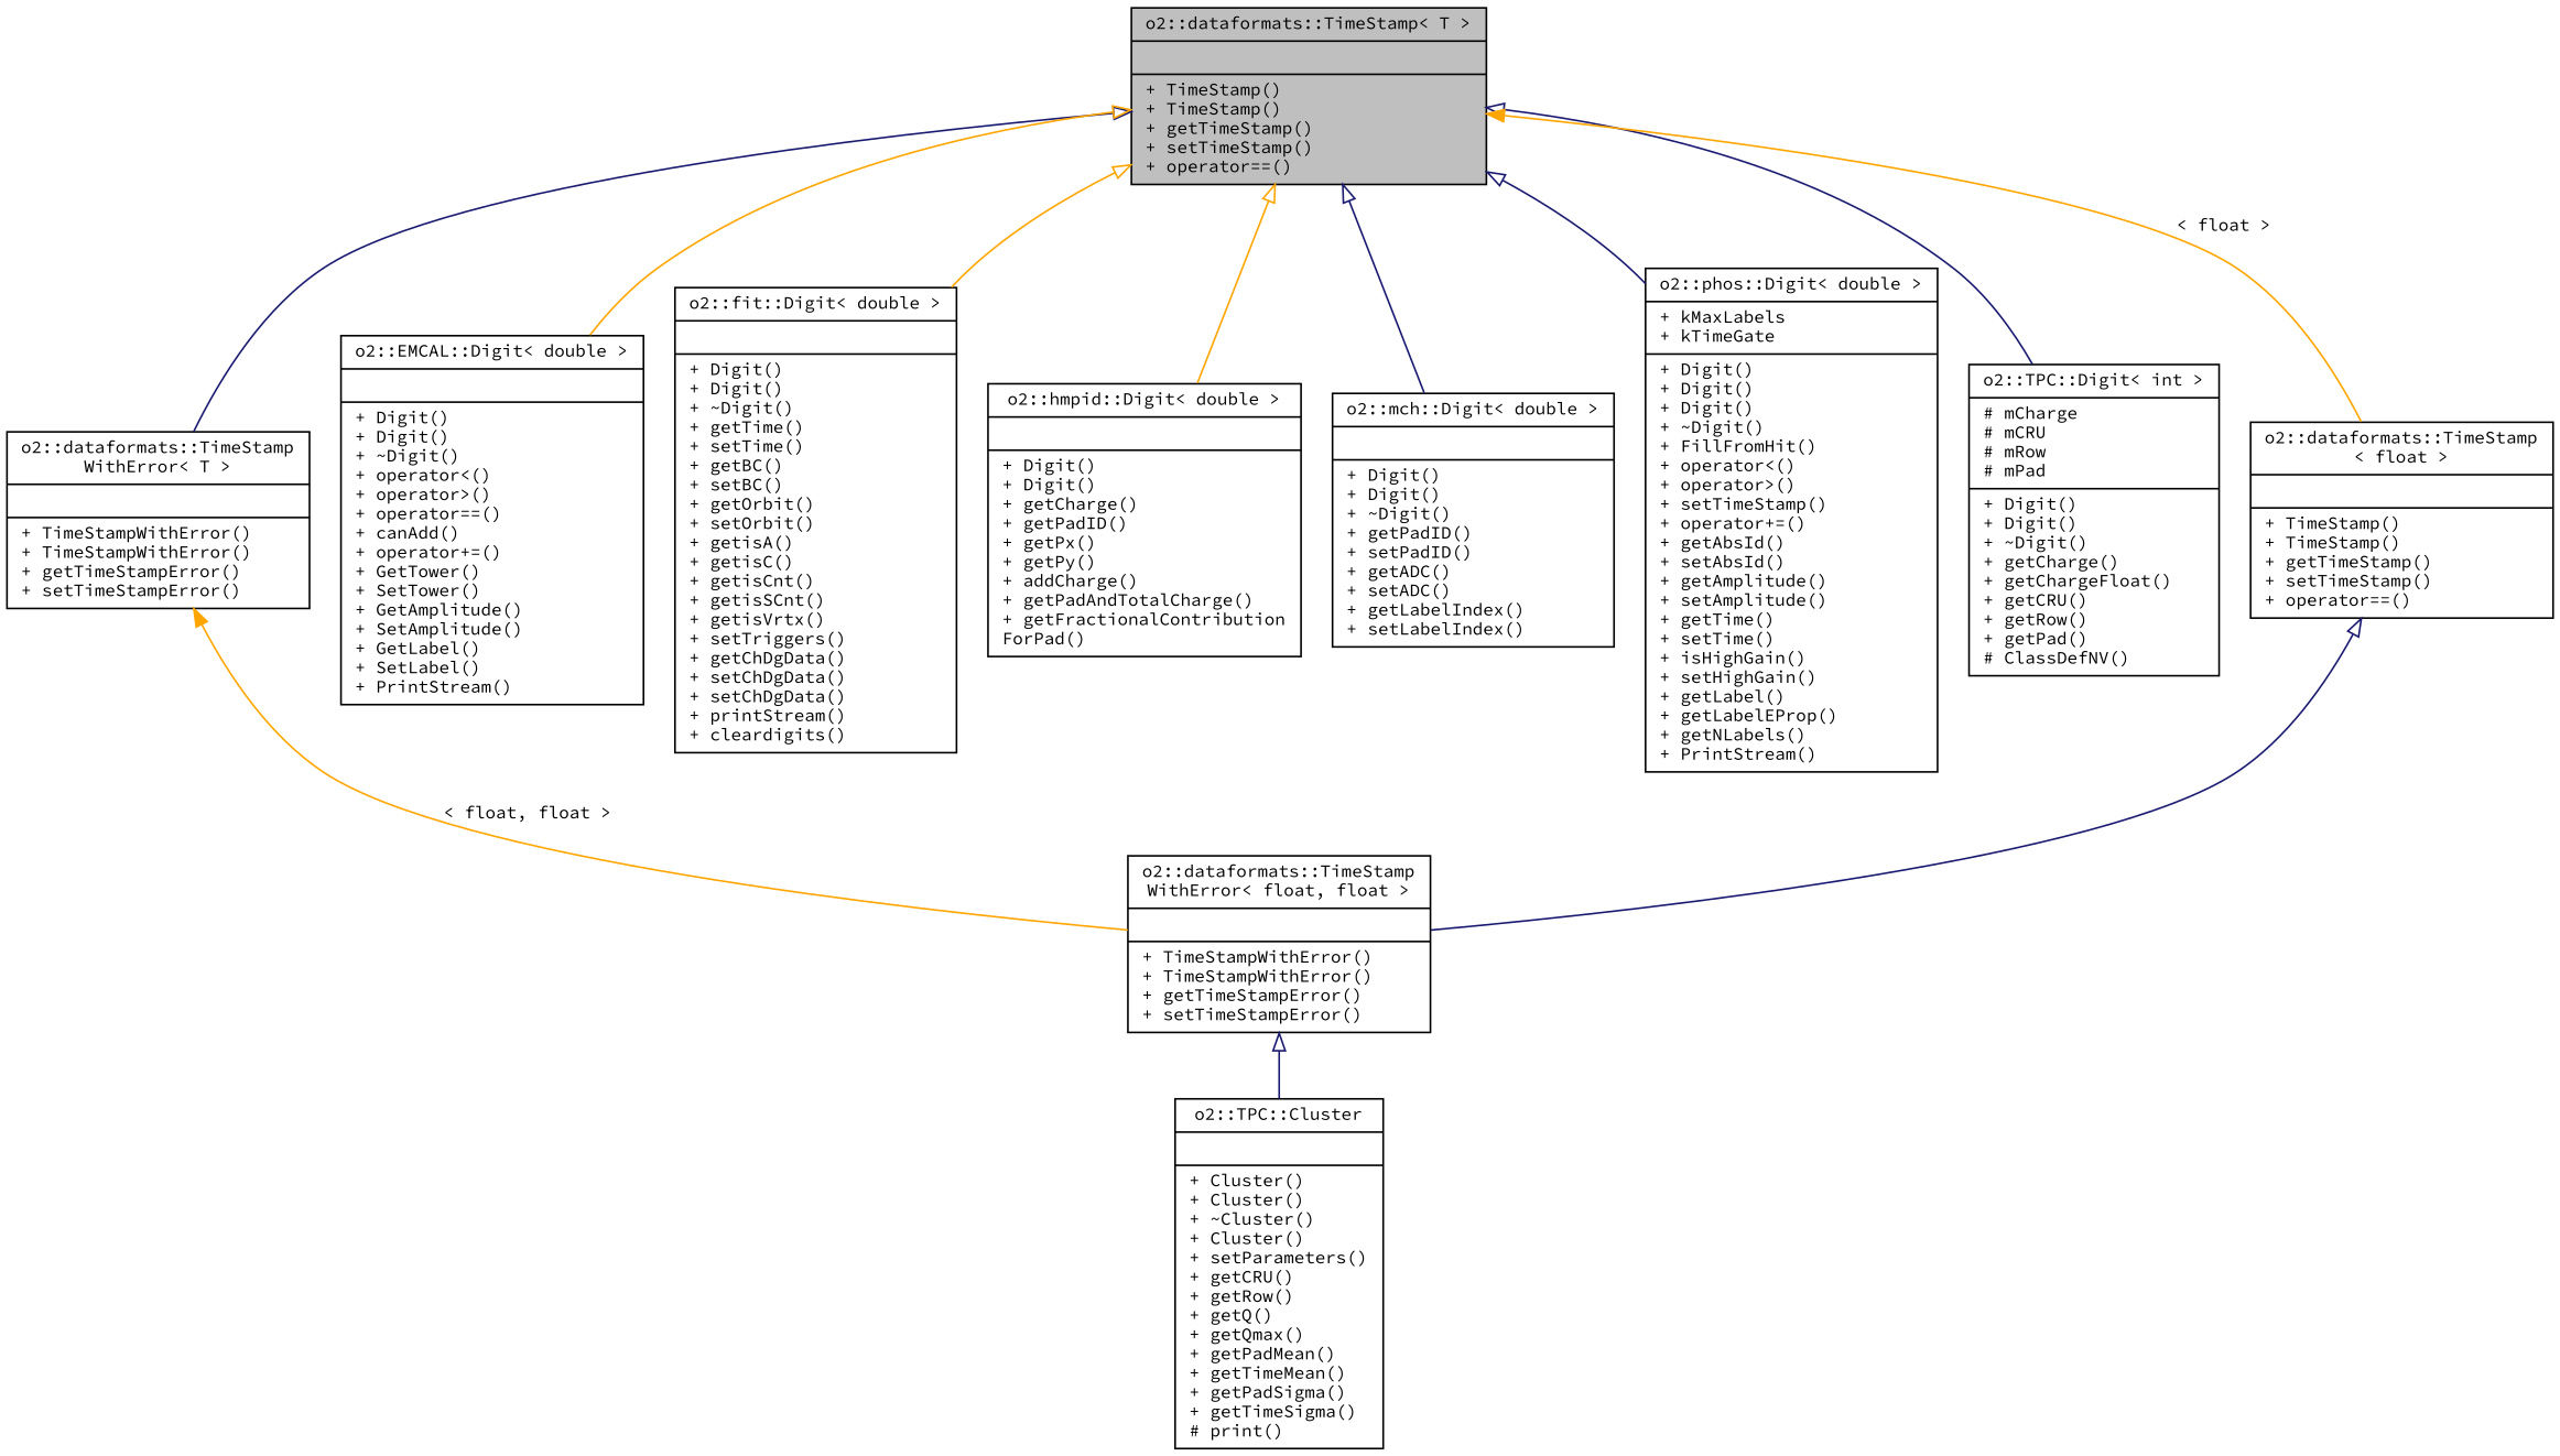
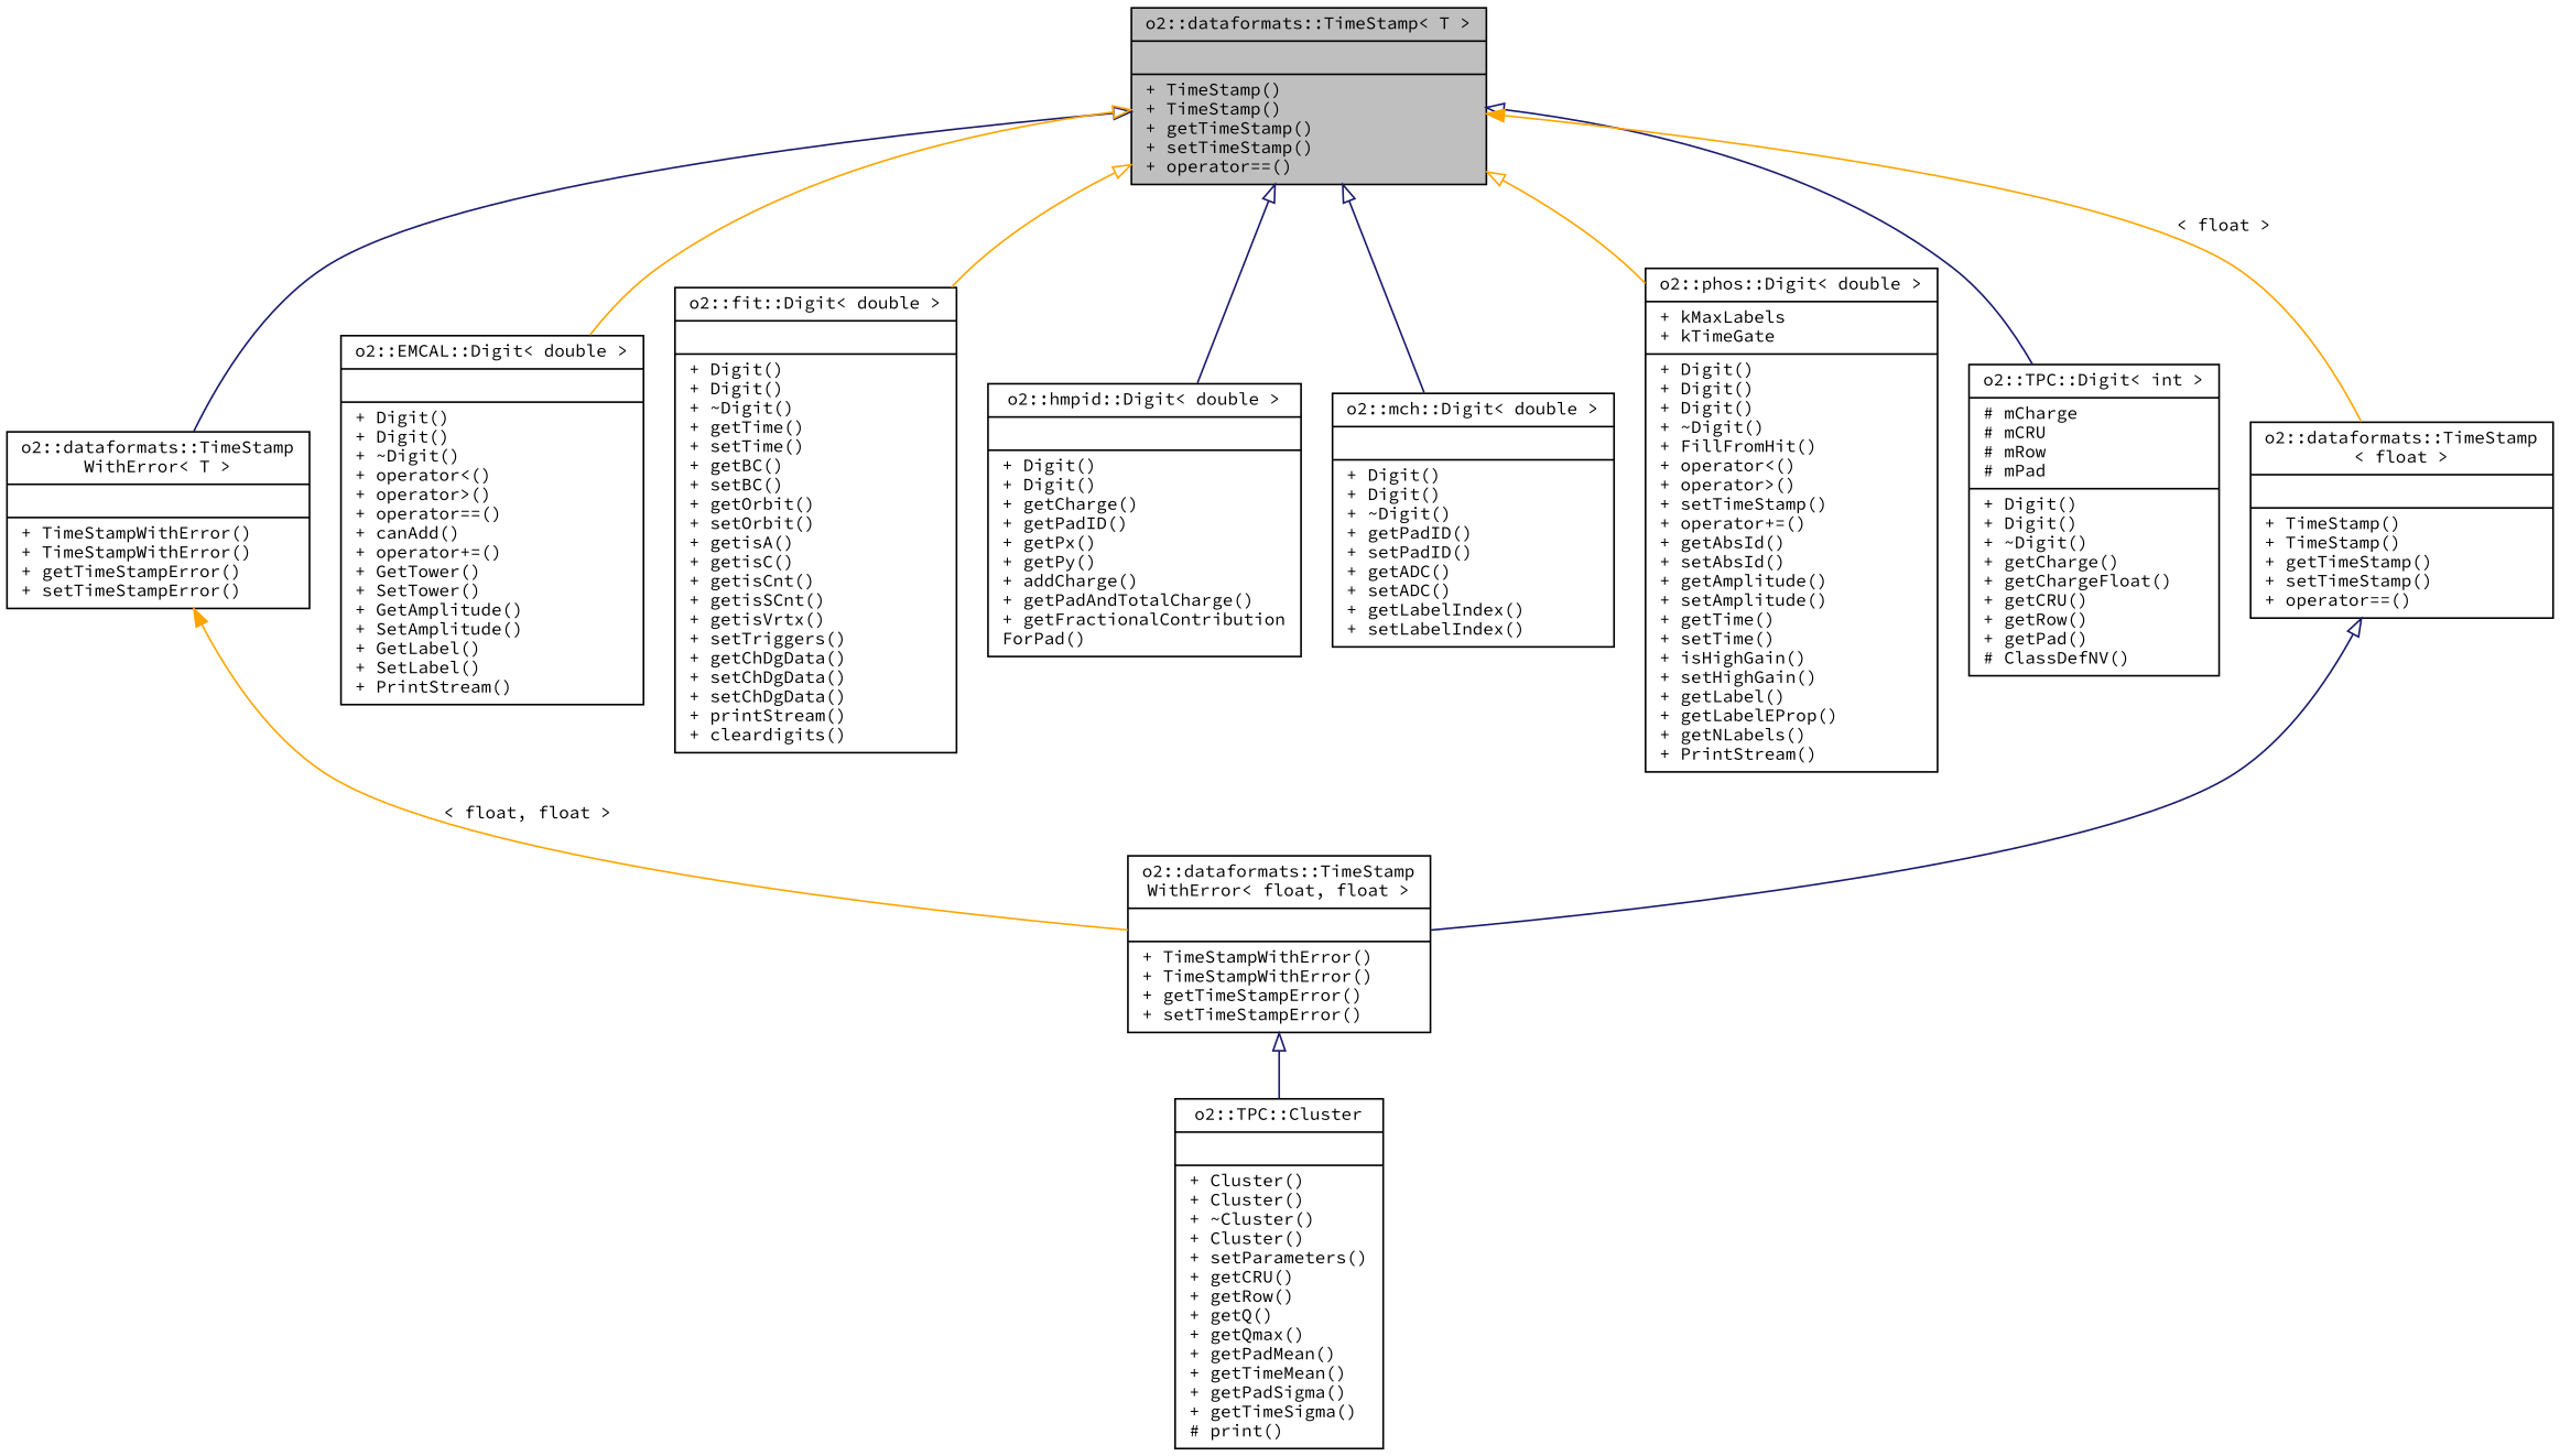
  digraph {
    fontname="Source Code Pro"
    node [color=black fontname="Source Code Pro" fontsize=10 shape=record]
    edge [arrowtail=onormal color=midnightblue dir=back fontname="Source Code Pro" fontsize=10 labelfontname=Helvetica labelfontsize=10 style=solid]
    n1 [fillcolor=grey75 fontcolor=black height=0.2 label="{o2::dataformats::TimeStamp\< T \>\n||+ TimeStamp()\l+ TimeStamp()\l+ getTimeStamp()\l+ setTimeStamp()\l+ operator==()\l}" style=filled width=0.4]
    n2 [height=0.2 label="{o2::dataformats::TimeStamp\lWithError\< T \>\n||+ TimeStampWithError()\l+ TimeStampWithError()\l+ getTimeStampError()\l+ setTimeStampError()\l}" width=0.4]
    n3 [height=0.2 label="{o2::EMCAL::Digit\< double \>\n||+ Digit()\l+ Digit()\l+ ~Digit()\l+ operator\<()\l+ operator\>()\l+ operator==()\l+ canAdd()\l+ operator+=()\l+ GetTower()\l+ SetTower()\l+ GetAmplitude()\l+ SetAmplitude()\l+ GetLabel()\l+ SetLabel()\l+ PrintStream()\l}" width=0.4]
    n4 [height=0.2 label="{o2::fit::Digit\< double \>\n||+ Digit()\l+ Digit()\l+ ~Digit()\l+ getTime()\l+ setTime()\l+ getBC()\l+ setBC()\l+ getOrbit()\l+ setOrbit()\l+ getisA()\l+ getisC()\l+ getisCnt()\l+ getisSCnt()\l+ getisVrtx()\l+ setTriggers()\l+ getChDgData()\l+ setChDgData()\l+ setChDgData()\l+ printStream()\l+ cleardigits()\l}" width=0.4]
    n5 [height=0.2 label="{o2::hmpid::Digit\< double \>\n||+ Digit()\l+ Digit()\l+ getCharge()\l+ getPadID()\l+ getPx()\l+ getPy()\l+ addCharge()\l+ getPadAndTotalCharge()\l+ getFractionalContribution\lForPad()\l}" width=0.4]
    n6 [height=0.2 label="{o2::mch::Digit\< double \>\n||+ Digit()\l+ Digit()\l+ ~Digit()\l+ getPadID()\l+ setPadID()\l+ getADC()\l+ setADC()\l+ getLabelIndex()\l+ setLabelIndex()\l}" width=0.4]
    n7 [height=0.2 label="{o2::phos::Digit\< double \>\n|+ kMaxLabels\l+ kTimeGate\l|+ Digit()\l+ Digit()\l+ Digit()\l+ ~Digit()\l+ FillFromHit()\l+ operator\<()\l+ operator\>()\l+ setTimeStamp()\l+ operator+=()\l+ getAbsId()\l+ setAbsId()\l+ getAmplitude()\l+ setAmplitude()\l+ getTime()\l+ setTime()\l+ isHighGain()\l+ setHighGain()\l+ getLabel()\l+ getLabelEProp()\l+ getNLabels()\l+ PrintStream()\l}" width=0.4]
    n8 [height=0.2 label="{o2::TPC::Digit\< int \>\n|# mCharge\l# mCRU\l# mRow\l# mPad\l|+ Digit()\l+ Digit()\l+ ~Digit()\l+ getCharge()\l+ getChargeFloat()\l+ getCRU()\l+ getRow()\l+ getPad()\l# ClassDefNV()\l}" width=0.4]
    n9 [height=0.2 label="{o2::dataformats::TimeStamp\l\< float \>\n||+ TimeStamp()\l+ TimeStamp()\l+ getTimeStamp()\l+ setTimeStamp()\l+ operator==()\l}" width=0.4]
    n10 [height=0.2 label="{o2::dataformats::TimeStamp\lWithError\< float, float \>\n||+ TimeStampWithError()\l+ TimeStampWithError()\l+ getTimeStampError()\l+ setTimeStampError()\l}" width=0.4]
    n11 [height=0.2 label="{o2::TPC::Cluster\n||+ Cluster()\l+ Cluster()\l+ ~Cluster()\l+ Cluster()\l+ setParameters()\l+ getCRU()\l+ getRow()\l+ getQ()\l+ getQmax()\l+ getPadMean()\l+ getTimeMean()\l+ getPadSigma()\l+ getTimeSigma()\l# print()\l}" width=0.4]
    n1 -> n2
    n1 -> n3 [color=orange]
    n1 -> n4 [color=orange]
-   n1 -> n5 [color=orange]
+   n1 -> n5
    n1 -> n6
-   n1 -> n7
+   n1 -> n7 [color=orange]
    n1 -> n8
    n1 -> n9 [color=orange label=" \< float \>" arrowtail=""]
    n2 -> n10 [color=orange label=" \< float, float \>" arrowtail=""]
    n9 -> n10
    n10 -> n11
  }
